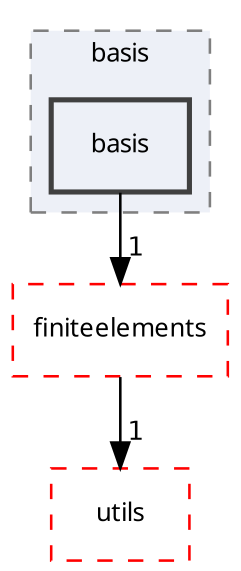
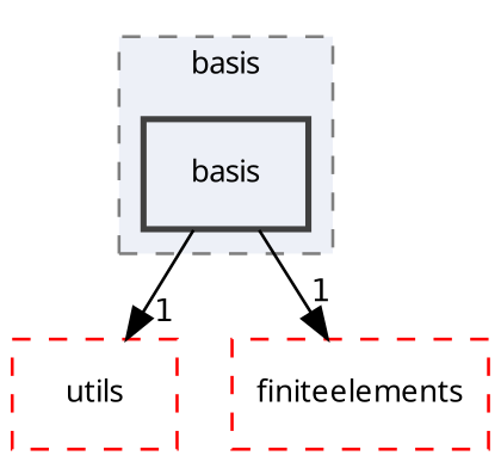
  digraph {
    compound=true
    fontname="Noto Sans"
    node [color=red fillcolor="#edf0f7" fontname="Noto Sans" fontsize=10 shape=box style="dashed,"]
    edge [fontname="Noto Sans" fontsize=10 headlabel=1 labeldistance=1.5 labelfontname=Helvetica labelfontsize=10]
    n1 [color=grey25 label=basis style="filled,bold,"]
    n2 [label=utils]
    n3 [label=finiteelements]
    subgraph cluster_1 {
      bgcolor="#edf0f7"
      fontsize=10
      label=basis
      pencolor=grey50
      style="filled,dashed,"
      n1
    }
-   n3 -> n2
+   n1 -> n2
    n1 -> n3
  }
